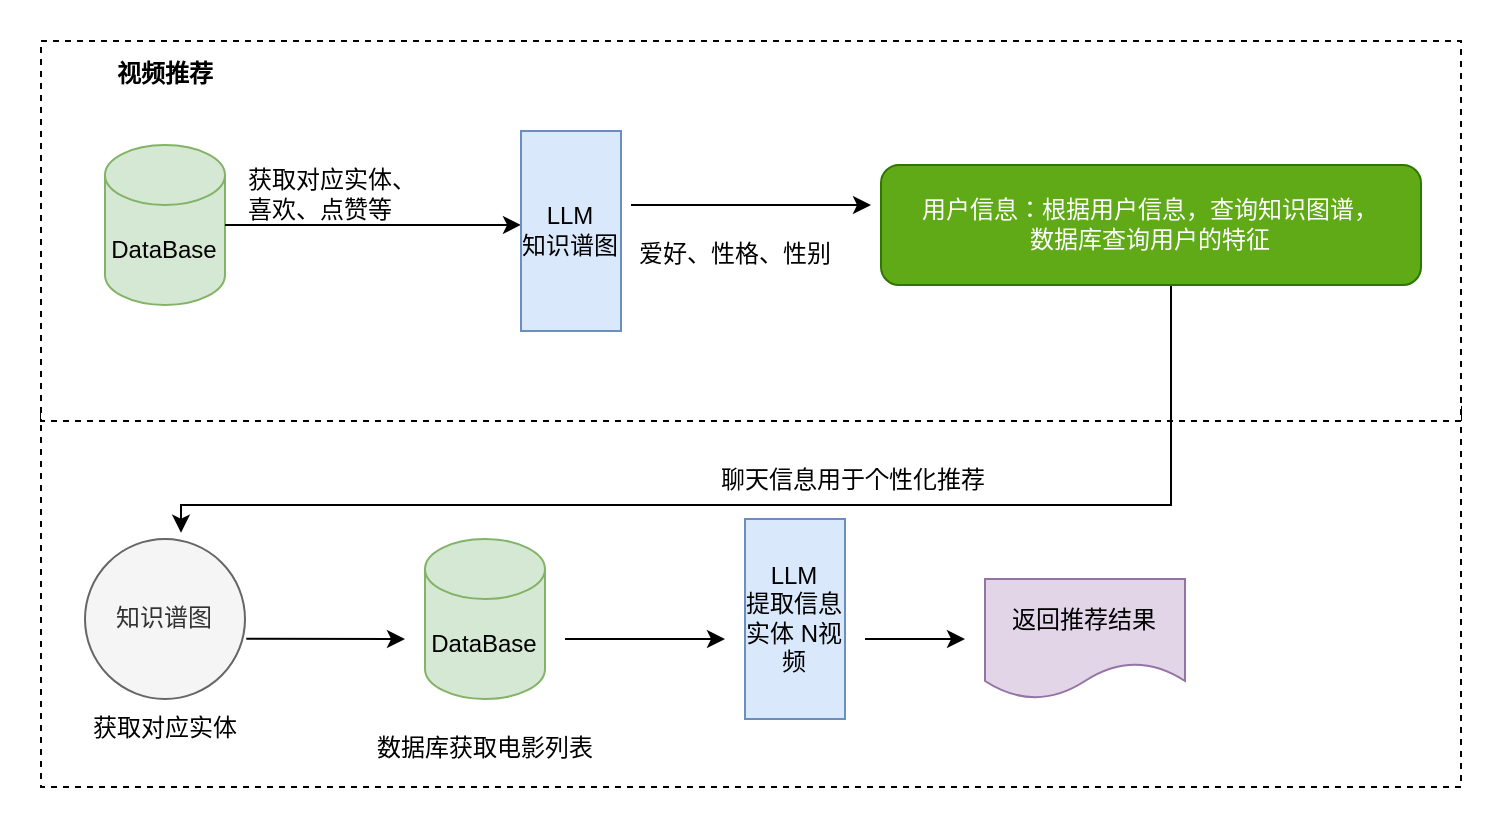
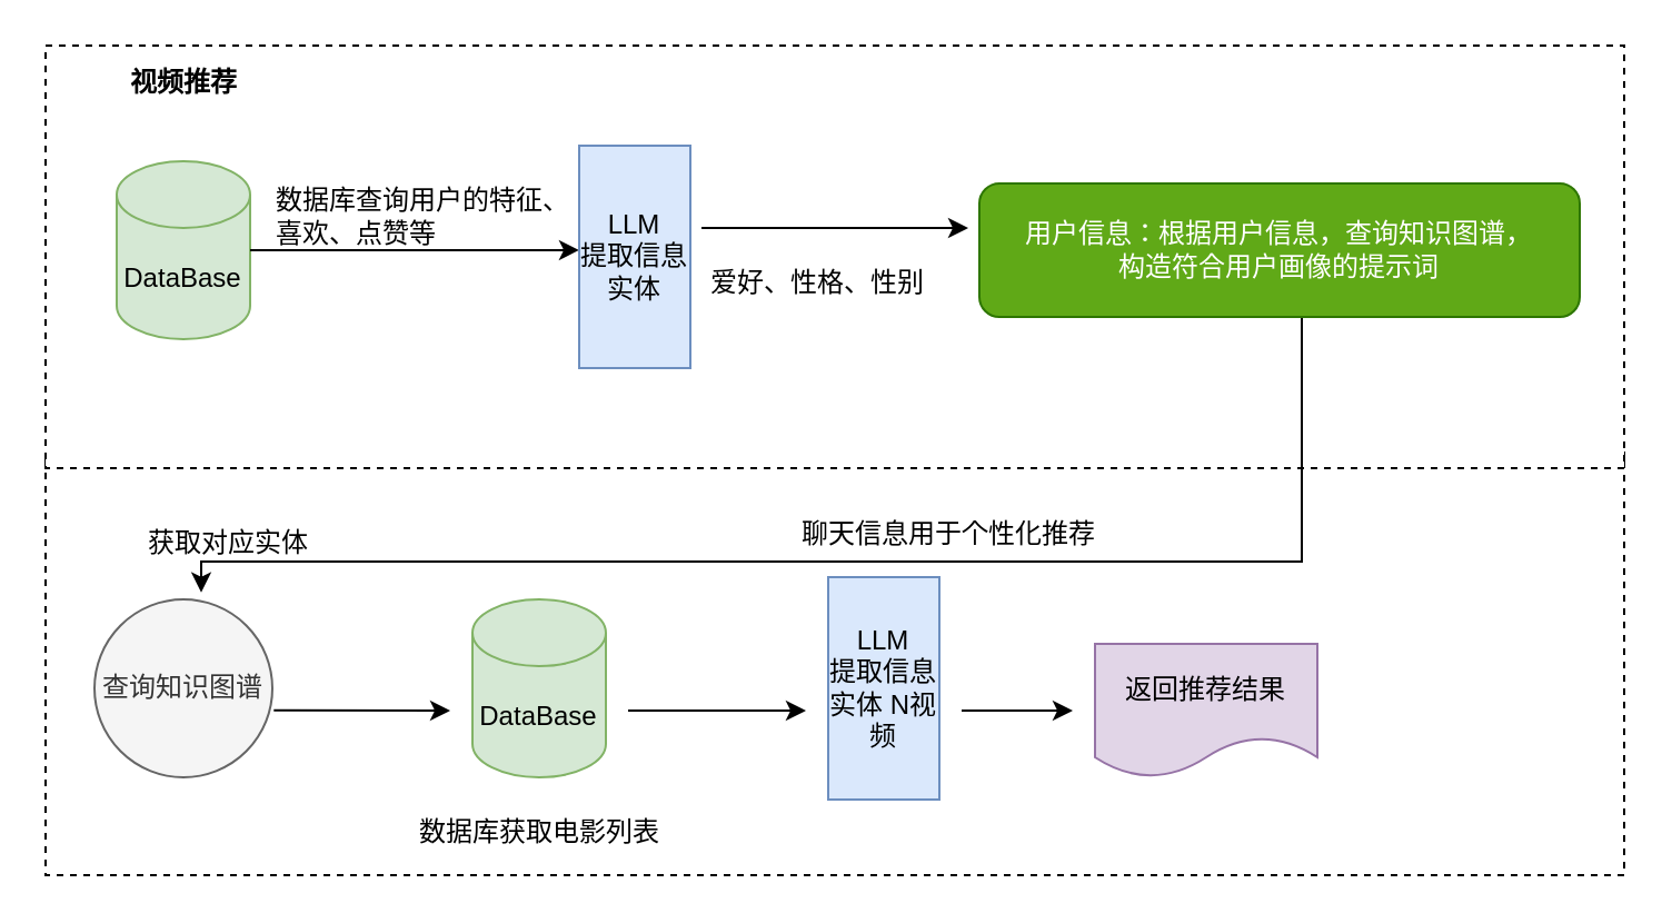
  <mxCell id="0" />
  <mxCell id="1" parent="0" />
  <mxCell id="2" value="" style="rounded=0;whiteSpace=wrap;html=1;dashed=1;" vertex="1" parent="1"><mxGeometry x="20" y="203" width="710" height="190" as="geometry" /></mxCell>
  <mxCell id="3" value="" style="rounded=0;whiteSpace=wrap;html=1;dashed=1;" vertex="1" parent="1"><mxGeometry x="20" y="20" width="710" height="190" as="geometry" /></mxCell>
  <mxCell id="4" style="edgeStyle=orthogonalEdgeStyle;rounded=0;orthogonalLoop=1;jettySize=auto;html=1;entryX=0.159;entryY=0.624;entryDx=0;entryDy=0;entryPerimeter=0;exitX=0.5;exitY=1;exitDx=0;exitDy=0;" edge="1" parent="1" source="6"><mxGeometry relative="1" as="geometry"><mxPoint x="90" y="265.872" as="targetPoint" /><mxPoint x="582" y="-30" as="sourcePoint" /><Array as="points"><mxPoint x="585" y="252" /><mxPoint x="90" y="252" /></Array></mxGeometry></mxCell>
  <mxCell id="5" value="&lt;font style=&quot;font-size: 12px;&quot;&gt;聊天信息用于个性化推荐&lt;/font&gt;" style="edgeLabel;html=1;align=center;verticalAlign=middle;resizable=0;points=[];" vertex="1" connectable="0" parent="4"><mxGeometry x="0.296" y="7" relative="1" as="geometry"><mxPoint x="128" y="-20" as="offset" /></mxGeometry></mxCell>
- <mxCell id="6" value="&lt;div&gt;&lt;div&gt;用户信息：根据用户信息，查询知识图谱，&lt;/div&gt;&lt;/div&gt;&lt;div&gt;数据库查询用户的特征&lt;/div&gt;" style="rounded=1;whiteSpace=wrap;html=1;fillColor=#60a917;fontColor=#ffffff;strokeColor=#2D7600;" vertex="1" parent="1"><mxGeometry x="440" y="82" width="270" height="60" as="geometry" /></mxCell>
- <mxCell id="7" value="知识谱图" style="ellipse;whiteSpace=wrap;html=1;aspect=fixed;fillColor=#f5f5f5;fontColor=#333333;strokeColor=#666666;" vertex="1" parent="1"><mxGeometry x="42" y="269" width="80" height="80" as="geometry" /></mxCell>
- <mxCell id="8" value="获取对应实体" style="text;html=1;align=center;verticalAlign=middle;resizable=0;points=[];autosize=1;strokeColor=none;fillColor=none;" vertex="1" parent="1"><mxGeometry x="32" y="349" width="100" height="30" as="geometry" /></mxCell>
+ <mxCell id="6" value="&lt;div&gt;&lt;div&gt;用户信息：根据用户信息，查询知识图谱，&lt;/div&gt;&lt;/div&gt;&lt;div&gt;构造符合用户画像的提示词&lt;/div&gt;" style="rounded=1;whiteSpace=wrap;html=1;fillColor=#60a917;fontColor=#ffffff;strokeColor=#2D7600;" vertex="1" parent="1"><mxGeometry x="440" y="82" width="270" height="60" as="geometry" /></mxCell>
+ <mxCell id="7" value="查询知识图谱" style="ellipse;whiteSpace=wrap;html=1;aspect=fixed;fillColor=#f5f5f5;fontColor=#333333;strokeColor=#666666;" vertex="1" parent="1"><mxGeometry x="42" y="269" width="80" height="80" as="geometry" /></mxCell>
+ <mxCell id="8" value="获取对应实体" style="text;html=1;align=center;verticalAlign=middle;resizable=0;points=[];autosize=1;strokeColor=none;fillColor=none;" vertex="1" parent="1"><mxGeometry x="52" y="229" width="100" height="30" as="geometry" /></mxCell>
  <mxCell id="9" value="" style="endArrow=classic;html=1;rounded=0;exitX=1.008;exitY=0.624;exitDx=0;exitDy=0;exitPerimeter=0;" edge="1" parent="1" source="7"><mxGeometry width="50" height="50" relative="1" as="geometry"><mxPoint x="282" y="359" as="sourcePoint" /><mxPoint x="202" y="319" as="targetPoint" /></mxGeometry></mxCell>
  <mxCell id="10" value="DataBase" style="shape=cylinder3;whiteSpace=wrap;html=1;boundedLbl=1;backgroundOutline=1;size=15;fillColor=#d5e8d4;strokeColor=#82b366;" vertex="1" parent="1"><mxGeometry x="212" y="269" width="60" height="80" as="geometry" /></mxCell>
  <mxCell id="11" value="数据库获取电影列表" style="text;html=1;align=center;verticalAlign=middle;resizable=0;points=[];autosize=1;strokeColor=none;fillColor=none;" vertex="1" parent="1"><mxGeometry x="177" y="359" width="130" height="30" as="geometry" /></mxCell>
  <mxCell id="12" value="" style="endArrow=classic;html=1;rounded=0;" edge="1" parent="1"><mxGeometry width="50" height="50" relative="1" as="geometry"><mxPoint x="282" y="319" as="sourcePoint" /><mxPoint x="362" y="319" as="targetPoint" /></mxGeometry></mxCell>
  <mxCell id="13" value="LLM&lt;div&gt;提取信息实体 N视频&lt;/div&gt;" style="rounded=0;whiteSpace=wrap;html=1;fillColor=#dae8fc;strokeColor=#6c8ebf;" vertex="1" parent="1"><mxGeometry x="372" y="259" width="50" height="100" as="geometry" /></mxCell>
  <mxCell id="14" value="" style="endArrow=classic;html=1;rounded=0;" edge="1" parent="1"><mxGeometry width="50" height="50" relative="1" as="geometry"><mxPoint x="432" y="319" as="sourcePoint" /><mxPoint x="482" y="319" as="targetPoint" /></mxGeometry></mxCell>
  <mxCell id="15" value="返回推荐结果" style="shape=document;whiteSpace=wrap;html=1;boundedLbl=1;fillColor=#e1d5e7;strokeColor=#9673a6;" vertex="1" parent="1"><mxGeometry x="492" y="289" width="100" height="60" as="geometry" /></mxCell>
  <mxCell id="16" value="DataBase" style="shape=cylinder3;whiteSpace=wrap;html=1;boundedLbl=1;backgroundOutline=1;size=15;fillColor=#d5e8d4;strokeColor=#82b366;" vertex="1" parent="1"><mxGeometry x="52" y="72" width="60" height="80" as="geometry" /></mxCell>
  <mxCell id="17" value="&lt;b&gt;视频推荐&lt;/b&gt;" style="text;html=1;align=center;verticalAlign=middle;whiteSpace=wrap;rounded=0;" vertex="1" parent="1"><mxGeometry x="43" y="22" width="79" height="30" as="geometry" /></mxCell>
  <mxCell id="18" value="" style="endArrow=classic;html=1;rounded=0;entryX=0.338;entryY=0.484;entryDx=0;entryDy=0;entryPerimeter=0;" edge="1" parent="1" source="16" target="3"><mxGeometry width="50" height="50" relative="1" as="geometry"><mxPoint x="112" y="162" as="sourcePoint" /><mxPoint x="182.711" y="112" as="targetPoint" /></mxGeometry></mxCell>
- <mxCell id="19" value="获取对应实体、&lt;div&gt;喜欢、点赞等&lt;/div&gt;" style="text;html=1;align=left;verticalAlign=middle;whiteSpace=wrap;rounded=0;" vertex="1" parent="1"><mxGeometry x="122" y="82" width="218" height="30" as="geometry" /></mxCell>
- <mxCell id="20" value="LLM&lt;div&gt;知识谱图&lt;/div&gt;" style="rounded=0;whiteSpace=wrap;html=1;fillColor=#dae8fc;strokeColor=#6c8ebf;" vertex="1" parent="1"><mxGeometry x="260" y="65" width="50" height="100" as="geometry" /></mxCell>
+ <mxCell id="19" value="数据库查询用户的特征、&lt;div&gt;喜欢、点赞等&lt;/div&gt;" style="text;html=1;align=left;verticalAlign=middle;whiteSpace=wrap;rounded=0;" vertex="1" parent="1"><mxGeometry x="122" y="82" width="218" height="30" as="geometry" /></mxCell>
+ <mxCell id="20" value="LLM&lt;div&gt;提取信息实体&lt;/div&gt;" style="rounded=0;whiteSpace=wrap;html=1;fillColor=#dae8fc;strokeColor=#6c8ebf;" vertex="1" parent="1"><mxGeometry x="260" y="65" width="50" height="100" as="geometry" /></mxCell>
  <mxCell id="21" value="" style="endArrow=classic;html=1;rounded=0;" edge="1" parent="1"><mxGeometry width="50" height="50" relative="1" as="geometry"><mxPoint x="315" y="102" as="sourcePoint" /><mxPoint x="435" y="102" as="targetPoint" /><Array as="points"><mxPoint x="435" y="102" /></Array></mxGeometry></mxCell>
  <mxCell id="22" value="爱好、性格、性别" style="text;html=1;align=center;verticalAlign=middle;resizable=0;points=[];autosize=1;strokeColor=none;fillColor=none;" vertex="1" parent="1"><mxGeometry x="307" y="112" width="120" height="30" as="geometry" /></mxCell>
